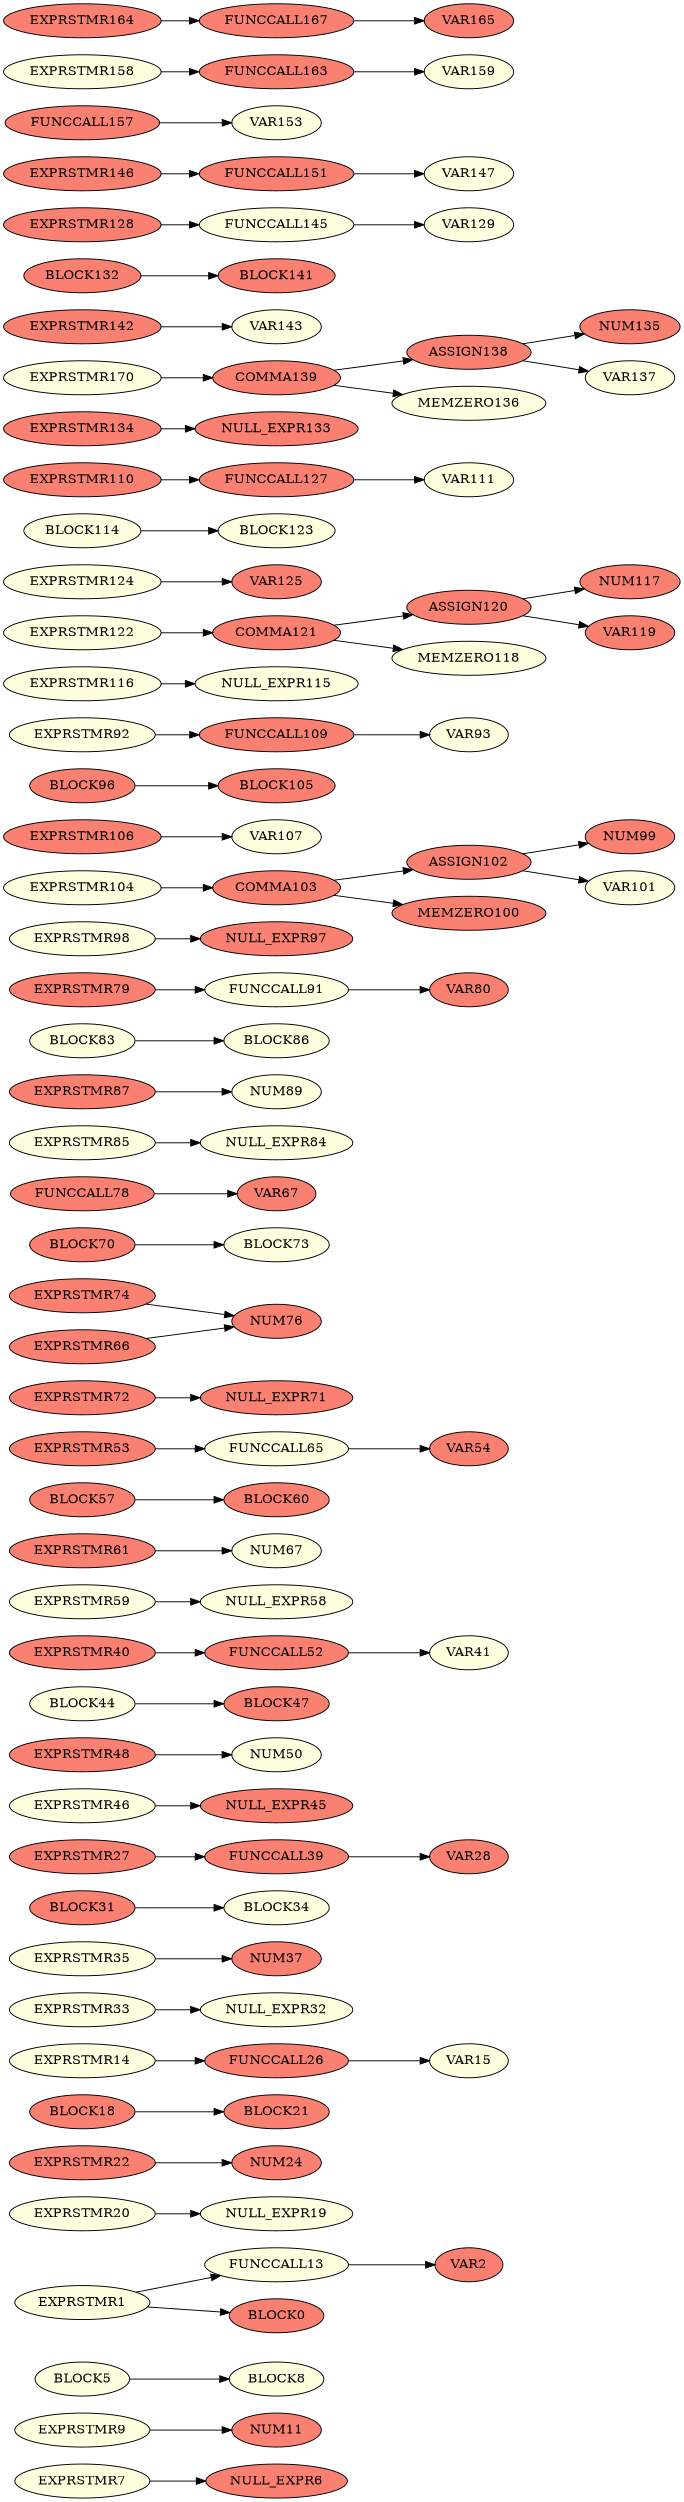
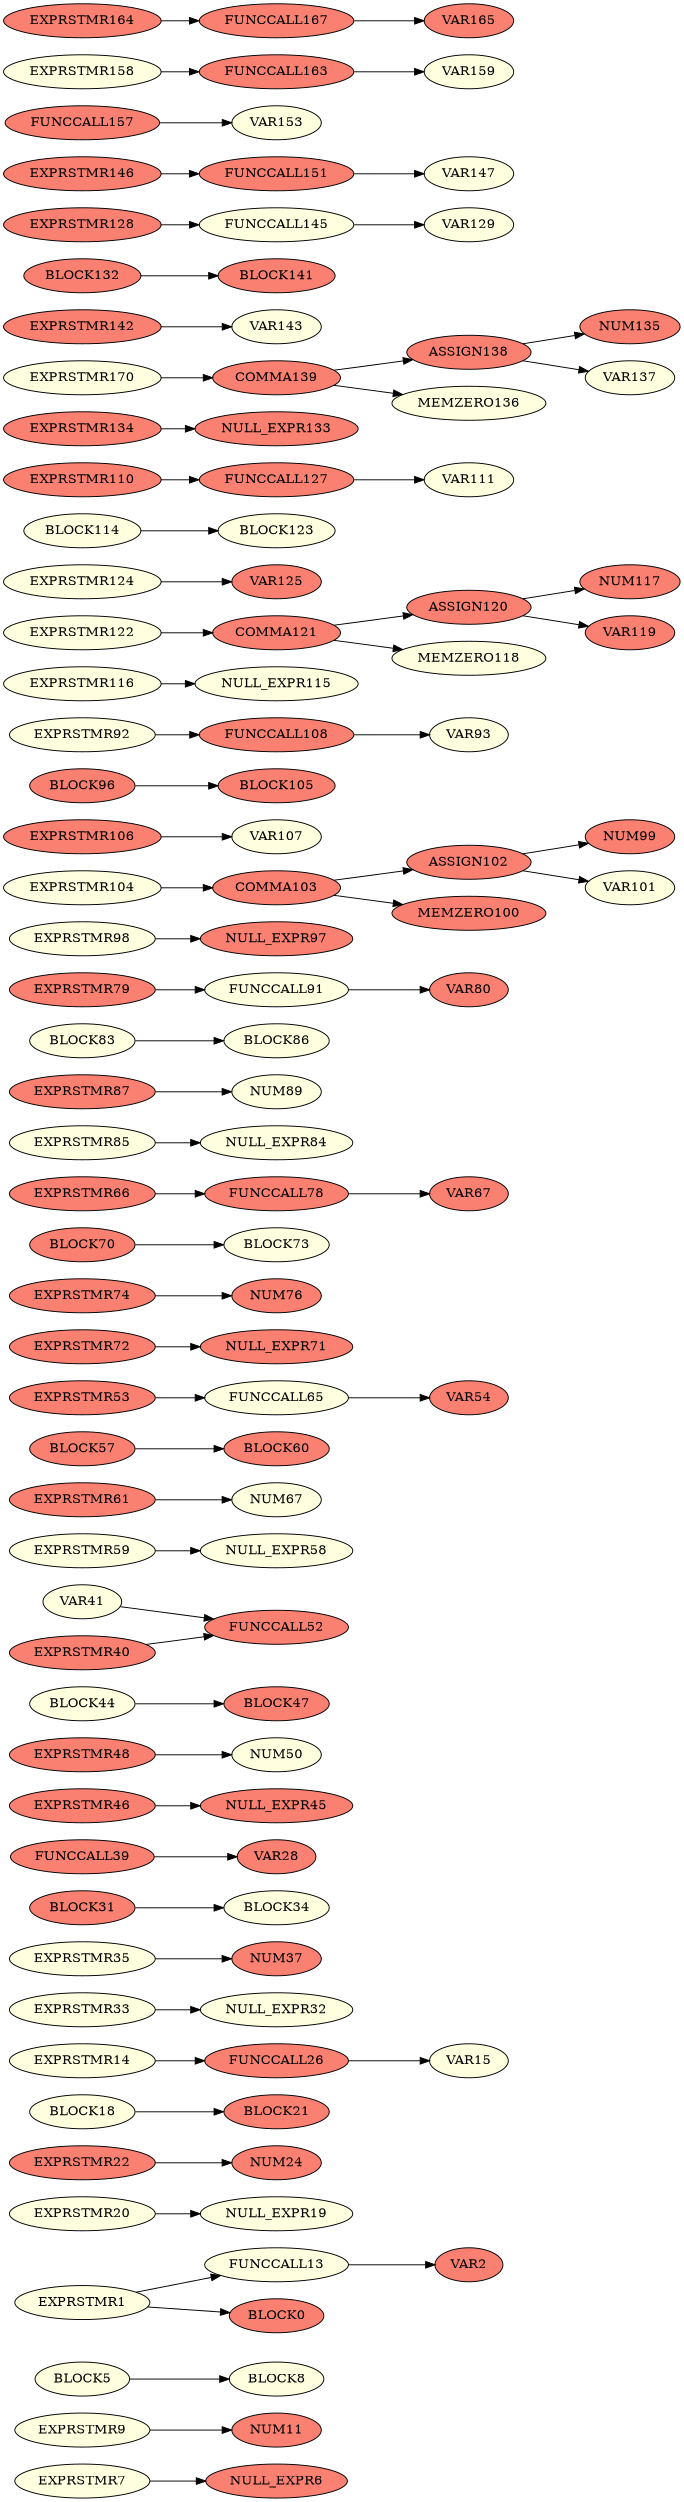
  digraph {
    rankdir=LR
    node [fillcolor=salmon style=filled]
    EXPRSTMR7 [fillcolor=lightyellow]
    NULL_EXPR6
    EXPRSTMR9 [fillcolor=lightyellow]
    NUM11
    BLOCK5 [fillcolor=lightyellow]
    BLOCK8 [fillcolor=lightyellow]
    FUNCCALL13 [fillcolor=lightyellow]
    VAR2
    EXPRSTMR1 [fillcolor=lightyellow]
    BLOCK0
    EXPRSTMR20 [fillcolor=lightyellow]
    NULL_EXPR19 [fillcolor=lightyellow]
    EXPRSTMR22
    NUM24
-   BLOCK18
+   BLOCK18 [fillcolor=lightyellow]
    BLOCK21
    VAR15 [fillcolor=lightyellow]
    FUNCCALL26
    EXPRSTMR14 [fillcolor=lightyellow]
    EXPRSTMR33 [fillcolor=lightyellow]
    NULL_EXPR32 [fillcolor=lightyellow]
    EXPRSTMR35 [fillcolor=lightyellow]
    NUM37
    BLOCK34 [fillcolor=lightyellow]
    BLOCK31
    FUNCCALL39
    VAR28
-   EXPRSTMR27
-   EXPRSTMR46 [fillcolor=lightyellow]
+   EXPRSTMR46
    NULL_EXPR45
    NUM50 [fillcolor=lightyellow]
    EXPRSTMR48
    BLOCK44 [fillcolor=lightyellow]
    BLOCK47
    VAR41 [fillcolor=lightyellow]
    FUNCCALL52
    EXPRSTMR40
    EXPRSTMR59 [fillcolor=lightyellow]
    NULL_EXPR58 [fillcolor=lightyellow]
    n40 [fillcolor=lightyellow label=NUM67]
    EXPRSTMR61
    BLOCK57
    BLOCK60
    FUNCCALL65 [fillcolor=lightyellow]
    VAR54
    EXPRSTMR53
    EXPRSTMR72
    NULL_EXPR71
    EXPRSTMR74
    NUM76
    BLOCK73 [fillcolor=lightyellow]
    BLOCK70
    FUNCCALL78
    VAR67
    EXPRSTMR66
    EXPRSTMR85 [fillcolor=lightyellow]
    NULL_EXPR84 [fillcolor=lightyellow]
    NUM89 [fillcolor=lightyellow]
    EXPRSTMR87
    BLOCK83 [fillcolor=lightyellow]
    BLOCK86 [fillcolor=lightyellow]
    FUNCCALL91 [fillcolor=lightyellow]
    VAR80
    EXPRSTMR79
    EXPRSTMR98 [fillcolor=lightyellow]
    NULL_EXPR97
    ASSIGN102
    NUM99
    VAR101 [fillcolor=lightyellow]
    COMMA103
    MEMZERO100
    EXPRSTMR104 [fillcolor=lightyellow]
    VAR107 [fillcolor=lightyellow]
    EXPRSTMR106
    BLOCK96
    BLOCK105
    VAR93 [fillcolor=lightyellow]
-   FUNCCALL109
+   FUNCCALL109 [label=FUNCCALL108]
    EXPRSTMR92 [fillcolor=lightyellow]
    EXPRSTMR116 [fillcolor=lightyellow]
    NULL_EXPR115 [fillcolor=lightyellow]
    ASSIGN120
    NUM117
    VAR119
    COMMA121
    MEMZERO118 [fillcolor=lightyellow]
    EXPRSTMR122 [fillcolor=lightyellow]
    EXPRSTMR124 [fillcolor=lightyellow]
    VAR125
    BLOCK114 [fillcolor=lightyellow]
    BLOCK123 [fillcolor=lightyellow]
    VAR111 [fillcolor=lightyellow]
    FUNCCALL127
    EXPRSTMR110
    EXPRSTMR134
    NULL_EXPR133
    ASSIGN138
    NUM135
    VAR137 [fillcolor=lightyellow]
    COMMA139
    MEMZERO136 [fillcolor=lightyellow]
    n102 [fillcolor=lightyellow label=EXPRSTMR170]
    VAR143 [fillcolor=lightyellow]
    EXPRSTMR142
    BLOCK132
    BLOCK141
    FUNCCALL145 [fillcolor=lightyellow]
    VAR129 [fillcolor=lightyellow]
    EXPRSTMR128
    VAR147 [fillcolor=lightyellow]
    FUNCCALL151
    EXPRSTMR146
    VAR153 [fillcolor=lightyellow]
    FUNCCALL157
    VAR159 [fillcolor=lightyellow]
    FUNCCALL163
    EXPRSTMR158 [fillcolor=lightyellow]
    FUNCCALL167
    VAR165
    EXPRSTMR164
    EXPRSTMR7 -> NULL_EXPR6
    EXPRSTMR9 -> NUM11
    BLOCK5 -> BLOCK8
    FUNCCALL13 -> VAR2
    EXPRSTMR1 -> FUNCCALL13
    EXPRSTMR1 -> BLOCK0
    EXPRSTMR20 -> NULL_EXPR19
    EXPRSTMR22 -> NUM24
    BLOCK18 -> BLOCK21
    FUNCCALL26 -> VAR15
    EXPRSTMR14 -> FUNCCALL26
    EXPRSTMR33 -> NULL_EXPR32
    EXPRSTMR35 -> NUM37
    BLOCK31 -> BLOCK34
    FUNCCALL39 -> VAR28
-   EXPRSTMR27 -> FUNCCALL39
    EXPRSTMR46 -> NULL_EXPR45
    EXPRSTMR48 -> NUM50
    BLOCK44 -> BLOCK47
-   FUNCCALL52 -> VAR41
+   VAR41 -> FUNCCALL52
    EXPRSTMR40 -> FUNCCALL52
    EXPRSTMR59 -> NULL_EXPR58
    EXPRSTMR61 -> n40
    BLOCK57 -> BLOCK60
    FUNCCALL65 -> VAR54
    EXPRSTMR53 -> FUNCCALL65
    EXPRSTMR72 -> NULL_EXPR71
    EXPRSTMR74 -> NUM76
    BLOCK70 -> BLOCK73
    FUNCCALL78 -> VAR67
-   EXPRSTMR66 -> NUM76
+   EXPRSTMR66 -> FUNCCALL78
    EXPRSTMR85 -> NULL_EXPR84
    EXPRSTMR87 -> NUM89
    BLOCK83 -> BLOCK86
    FUNCCALL91 -> VAR80
    EXPRSTMR79 -> FUNCCALL91
    EXPRSTMR98 -> NULL_EXPR97
    ASSIGN102 -> NUM99
    ASSIGN102 -> VAR101
    COMMA103 -> ASSIGN102
    COMMA103 -> MEMZERO100
    EXPRSTMR104 -> COMMA103
    EXPRSTMR106 -> VAR107
    BLOCK96 -> BLOCK105
    FUNCCALL109 -> VAR93
    EXPRSTMR92 -> FUNCCALL109
    EXPRSTMR116 -> NULL_EXPR115
    ASSIGN120 -> NUM117
    ASSIGN120 -> VAR119
    COMMA121 -> ASSIGN120
    COMMA121 -> MEMZERO118
    EXPRSTMR122 -> COMMA121
    EXPRSTMR124 -> VAR125
    BLOCK114 -> BLOCK123
    FUNCCALL127 -> VAR111
    EXPRSTMR110 -> FUNCCALL127
    EXPRSTMR134 -> NULL_EXPR133
    ASSIGN138 -> NUM135
    ASSIGN138 -> VAR137
    COMMA139 -> ASSIGN138
    COMMA139 -> MEMZERO136
    n102 -> COMMA139
    EXPRSTMR142 -> VAR143
    BLOCK132 -> BLOCK141
    FUNCCALL145 -> VAR129
    EXPRSTMR128 -> FUNCCALL145
    FUNCCALL151 -> VAR147
    EXPRSTMR146 -> FUNCCALL151
    FUNCCALL157 -> VAR153
    FUNCCALL163 -> VAR159
    EXPRSTMR158 -> FUNCCALL163
    FUNCCALL167 -> VAR165
    EXPRSTMR164 -> FUNCCALL167
  }
